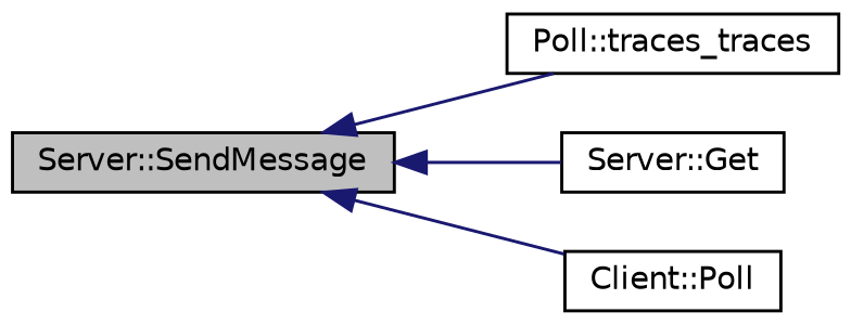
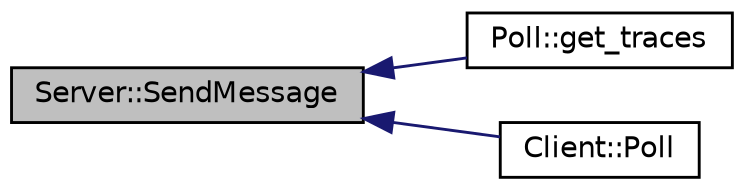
  digraph {
    rankdir=LR
    node [color=black fillcolor=white fontname=Helvetica fontsize=10 shape=record style=filled]
    edge [color=midnightblue dir=back fontname=Helvetica fontsize=10 labelfontname=Helvetica labelfontsize=10 style=solid]
    n1 [fillcolor=grey75 fontcolor=black height=0.2 label="Server::SendMessage" width=0.4]
-   n2 [height=0.2 label="Poll::traces_traces" width=0.4]
-   n3 [height=0.2 label="Server::Get" width=0.4]
+   n2 [height=0.2 label="Poll::get_traces" width=0.4]
    n4 [height=0.2 label="Client::Poll" width=0.4]
    n1 -> n2
-   n1 -> n3
    n1 -> n4
  }
